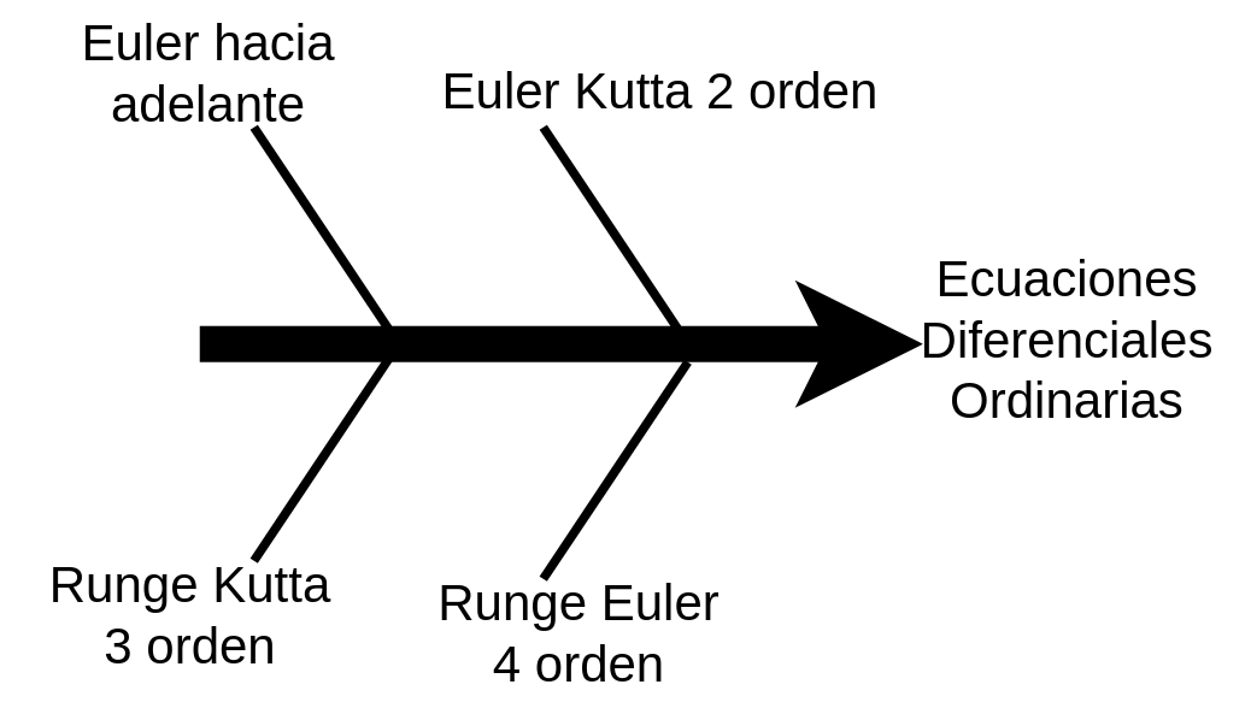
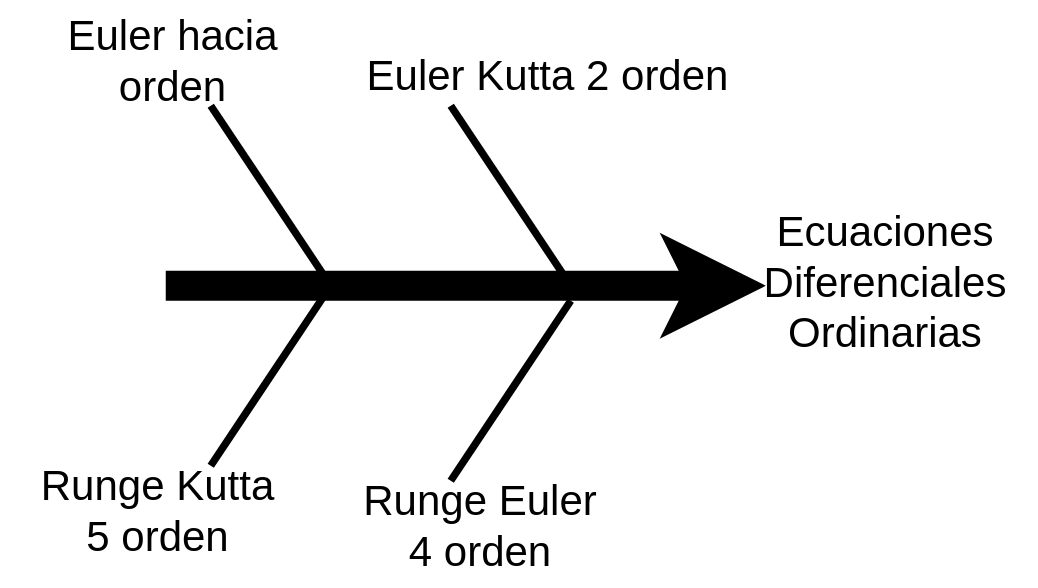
  <mxCell id="0" />
  <mxCell id="1" parent="0" />
  <mxCell id="2" value="" style="endArrow=classic;html=1;rounded=0;fontSize=19;strokeWidth=20;" parent="1" edge="1"><mxGeometry width="50" height="50" relative="1" as="geometry"><mxPoint x="110" y="190" as="sourcePoint" /><mxPoint x="510" y="190" as="targetPoint" /></mxGeometry></mxCell>
  <mxCell id="3" value="Ecuaciones Diferenciales Ordinarias" style="text;html=1;strokeColor=none;fillColor=none;align=center;verticalAlign=middle;whiteSpace=wrap;rounded=0;fontSize=28;" parent="1" vertex="1"><mxGeometry x="510" y="130" width="160" height="116" as="geometry" /></mxCell>
  <mxCell id="4" value="" style="endArrow=none;html=1;rounded=0;fontSize=28;strokeWidth=5;" parent="1" edge="1"><mxGeometry width="50" height="50" relative="1" as="geometry"><mxPoint x="140" y="70" as="sourcePoint" /><mxPoint x="220" y="190" as="targetPoint" /></mxGeometry></mxCell>
- <mxCell id="5" value="Euler hacia adelante" style="text;html=1;strokeColor=none;fillColor=none;align=center;verticalAlign=middle;whiteSpace=wrap;rounded=0;fontSize=28;" parent="1" vertex="1"><mxGeometry x="20" y="20" width="190" height="40" as="geometry" /></mxCell>
+ <mxCell id="5" value="Euler hacia orden" style="text;html=1;strokeColor=none;fillColor=none;align=center;verticalAlign=middle;whiteSpace=wrap;rounded=0;fontSize=28;" parent="1" vertex="1"><mxGeometry x="20" y="20" width="190" height="40" as="geometry" /></mxCell>
  <mxCell id="6" value="" style="endArrow=none;html=1;rounded=0;fontSize=19;strokeWidth=5;" parent="1" edge="1"><mxGeometry width="50" height="50" relative="1" as="geometry"><mxPoint x="140" y="310" as="sourcePoint" /><mxPoint x="220" y="190" as="targetPoint" /></mxGeometry></mxCell>
  <mxCell id="7" value="Euler Kutta 2 orden" style="text;html=1;strokeColor=none;fillColor=none;align=center;verticalAlign=middle;whiteSpace=wrap;rounded=0;fontSize=28;" parent="1" vertex="1"><mxGeometry x="230" y="30" width="270" height="40" as="geometry" /></mxCell>
  <mxCell id="8" value="" style="endArrow=none;html=1;rounded=0;fontSize=28;strokeWidth=5;" parent="1" edge="1"><mxGeometry width="50" height="50" relative="1" as="geometry"><mxPoint x="300" y="70" as="sourcePoint" /><mxPoint x="380" y="190" as="targetPoint" /></mxGeometry></mxCell>
  <mxCell id="9" value="" style="endArrow=none;html=1;rounded=0;fontSize=19;strokeWidth=5;" parent="1" edge="1"><mxGeometry width="50" height="50" relative="1" as="geometry"><mxPoint x="300" y="320" as="sourcePoint" /><mxPoint x="380" y="200" as="targetPoint" /></mxGeometry></mxCell>
- <mxCell id="10" value="Runge Kutta 3 orden" style="text;html=1;strokeColor=none;fillColor=none;align=center;verticalAlign=middle;whiteSpace=wrap;rounded=0;fontSize=28;" vertex="1" parent="1"><mxGeometry x="20" y="320" width="170" height="40" as="geometry" /></mxCell>
+ <mxCell id="10" value="Runge Kutta 5 orden" style="text;html=1;strokeColor=none;fillColor=none;align=center;verticalAlign=middle;whiteSpace=wrap;rounded=0;fontSize=28;" vertex="1" parent="1"><mxGeometry x="20" y="320" width="170" height="40" as="geometry" /></mxCell>
  <mxCell id="11" value="Runge Euler 4 orden" style="text;html=1;strokeColor=none;fillColor=none;align=center;verticalAlign=middle;whiteSpace=wrap;rounded=0;fontSize=28;" vertex="1" parent="1"><mxGeometry x="235" y="330" width="170" height="40" as="geometry" /></mxCell>
